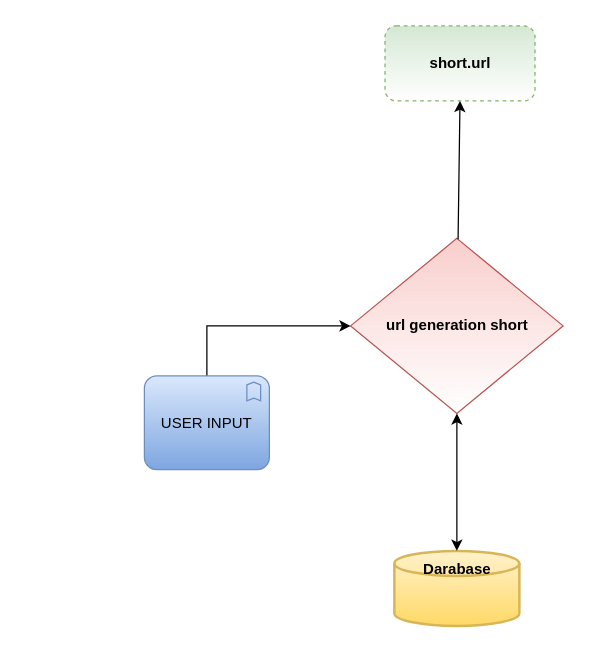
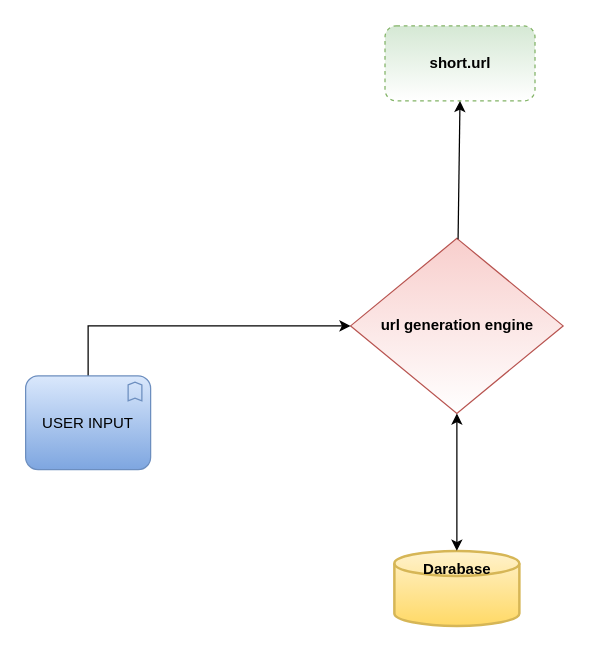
  <mxCell id="0" />
  <mxCell id="1" parent="0" />
  <mxCell id="2" value="" style="strokeWidth=2;html=1;shape=mxgraph.flowchart.database;whiteSpace=wrap;fillColor=#fff2cc;gradientColor=#ffd966;strokeColor=#d6b656;" vertex="1" parent="1"><mxGeometry x="315" y="440" width="100" height="60" as="geometry" /></mxCell>
  <mxCell id="3" value="short.url" style="rounded=1;whiteSpace=wrap;html=1;fillColor=#d5e8d4;strokeColor=#82b366;gradientColor=#ffffff;fontStyle=1;dashed=1;" vertex="1" parent="1"><mxGeometry x="307.5" y="20" width="120" height="60" as="geometry" /></mxCell>
  <mxCell id="4" value="" style="rhombus;whiteSpace=wrap;html=1;fillColor=#f8cecc;strokeColor=#b85450;gradientColor=#ffffff;" vertex="1" parent="1"><mxGeometry x="280" y="190" width="170" height="140" as="geometry" /></mxCell>
  <mxCell id="5" value="" style="endArrow=classic;html=1;rounded=0;entryX=0.5;entryY=1;entryDx=0;entryDy=0;" edge="1" parent="1" source="4" target="3"><mxGeometry width="50" height="50" relative="1" as="geometry"><mxPoint x="350" y="320" as="sourcePoint" /><mxPoint x="400" y="270" as="targetPoint" /></mxGeometry></mxCell>
  <mxCell id="6" value="" style="endArrow=classic;startArrow=classic;html=1;rounded=0;entryX=0.5;entryY=1;entryDx=0;entryDy=0;exitX=0.5;exitY=0;exitDx=0;exitDy=0;exitPerimeter=0;" edge="1" parent="1" source="2" target="4"><mxGeometry width="50" height="50" relative="1" as="geometry"><mxPoint x="369" y="420" as="sourcePoint" /><mxPoint x="380" y="360" as="targetPoint" /></mxGeometry></mxCell>
- <mxCell id="7" value="url generation short" style="text;html=1;resizable=0;autosize=1;align=center;verticalAlign=middle;points=[];fillColor=none;strokeColor=none;rounded=0;fontStyle=1" vertex="1" parent="1"><mxGeometry x="295" y="250" width="140" height="20" as="geometry" /></mxCell>
+ <mxCell id="7" value="url generation engine" style="text;html=1;resizable=0;autosize=1;align=center;verticalAlign=middle;points=[];fillColor=none;strokeColor=none;rounded=0;fontStyle=1" vertex="1" parent="1"><mxGeometry x="295" y="250" width="140" height="20" as="geometry" /></mxCell>
  <mxCell id="8" value="Darabase" style="text;html=1;resizable=0;autosize=1;align=center;verticalAlign=middle;points=[];fillColor=none;strokeColor=none;rounded=0;fontStyle=1" vertex="1" parent="1"><mxGeometry x="330" y="445" width="70" height="20" as="geometry" /></mxCell>
  <mxCell id="9" style="edgeStyle=orthogonalEdgeStyle;rounded=0;orthogonalLoop=1;jettySize=auto;html=1;exitX=0.5;exitY=0;exitDx=0;exitDy=0;exitPerimeter=0;entryX=0;entryY=0.5;entryDx=0;entryDy=0;" edge="1" parent="1" source="10" target="4"><mxGeometry relative="1" as="geometry" /></mxCell>
- <mxCell id="10" value="USER INPUT" style="html=1;outlineConnect=0;whiteSpace=wrap;fillColor=#dae8fc;shape=mxgraph.archimate.business;busType=function;gradientColor=#7ea6e0;strokeColor=#6c8ebf;" vertex="1" parent="1"><mxGeometry x="115" y="300" width="100" height="75" as="geometry" /></mxCell>
+ <mxCell id="10" value="USER INPUT" style="html=1;outlineConnect=0;whiteSpace=wrap;fillColor=#dae8fc;shape=mxgraph.archimate.business;busType=function;gradientColor=#7ea6e0;strokeColor=#6c8ebf;" vertex="1" parent="1"><mxGeometry x="20" y="300" width="100" height="75" as="geometry" /></mxCell>
